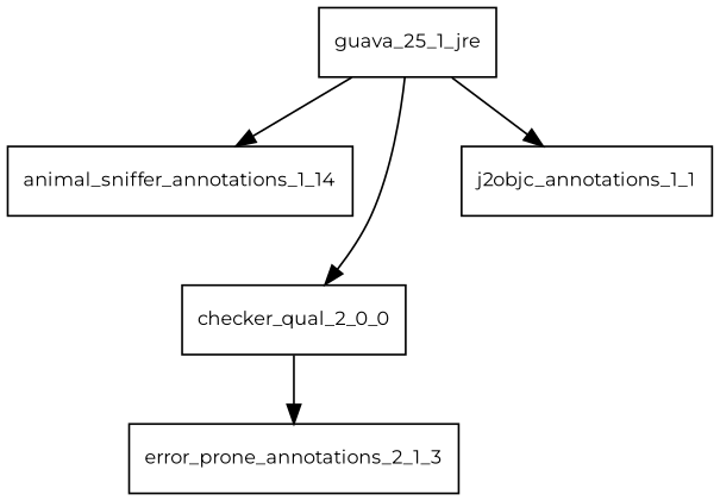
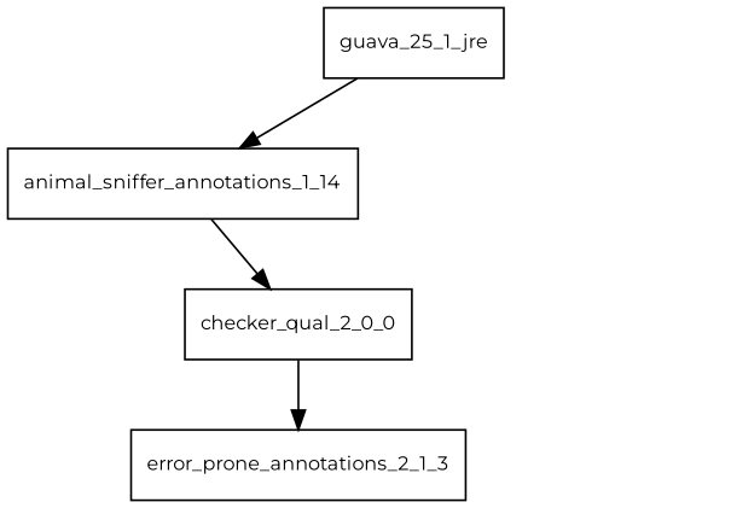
  digraph {
    fontname=Montserrat
    node [fontname=Montserrat fontsize=10.0 shape=box]
    edge [fontname=Montserrat]
    guava_25_1_jre
    animal_sniffer_annotations_1_14
    checker_qual_2_0_0
-   j2objc_annotations_1_1
    error_prone_annotations_2_1_3
    guava_25_1_jre -> animal_sniffer_annotations_1_14
-   guava_25_1_jre -> checker_qual_2_0_0
-   guava_25_1_jre -> j2objc_annotations_1_1
+   animal_sniffer_annotations_1_14 -> checker_qual_2_0_0
    checker_qual_2_0_0 -> error_prone_annotations_2_1_3
  }
